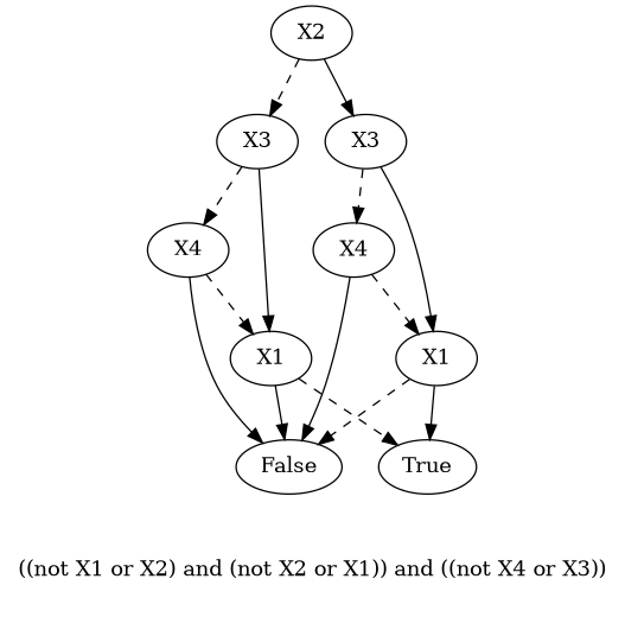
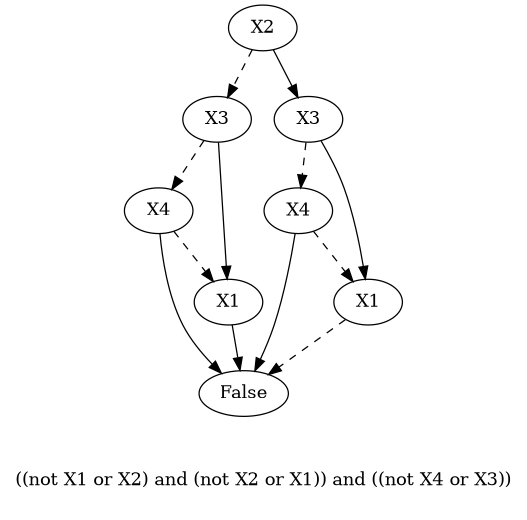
  digraph {
    label="((not X1 or X2) and (not X2 or X1)) and ((not X4 or X3))\n\n"
    edge [fontcolor=gray]
    n1 [label=X2]
    n2 [label=X3]
    n3 [label=X3]
    n4 [label=X4]
    n5 [label=X1]
    n6 [label=False]
-   n7 [label=True]
    n8 [label=X4]
    n9 [label=X1]
    n1 -> n2 [style=dashed]
    n1 -> n3
    n2 -> n4 [style=dashed]
    n2 -> n5
    n3 -> n8 [style=dashed]
    n3 -> n9
    n4 -> n5 [style=dashed]
    n4 -> n6
    n5 -> n6
-   n5 -> n7 [style=dashed]
    n8 -> n6
    n8 -> n9 [style=dashed]
    n9 -> n6 [style=dashed]
-   n9 -> n7
  }
